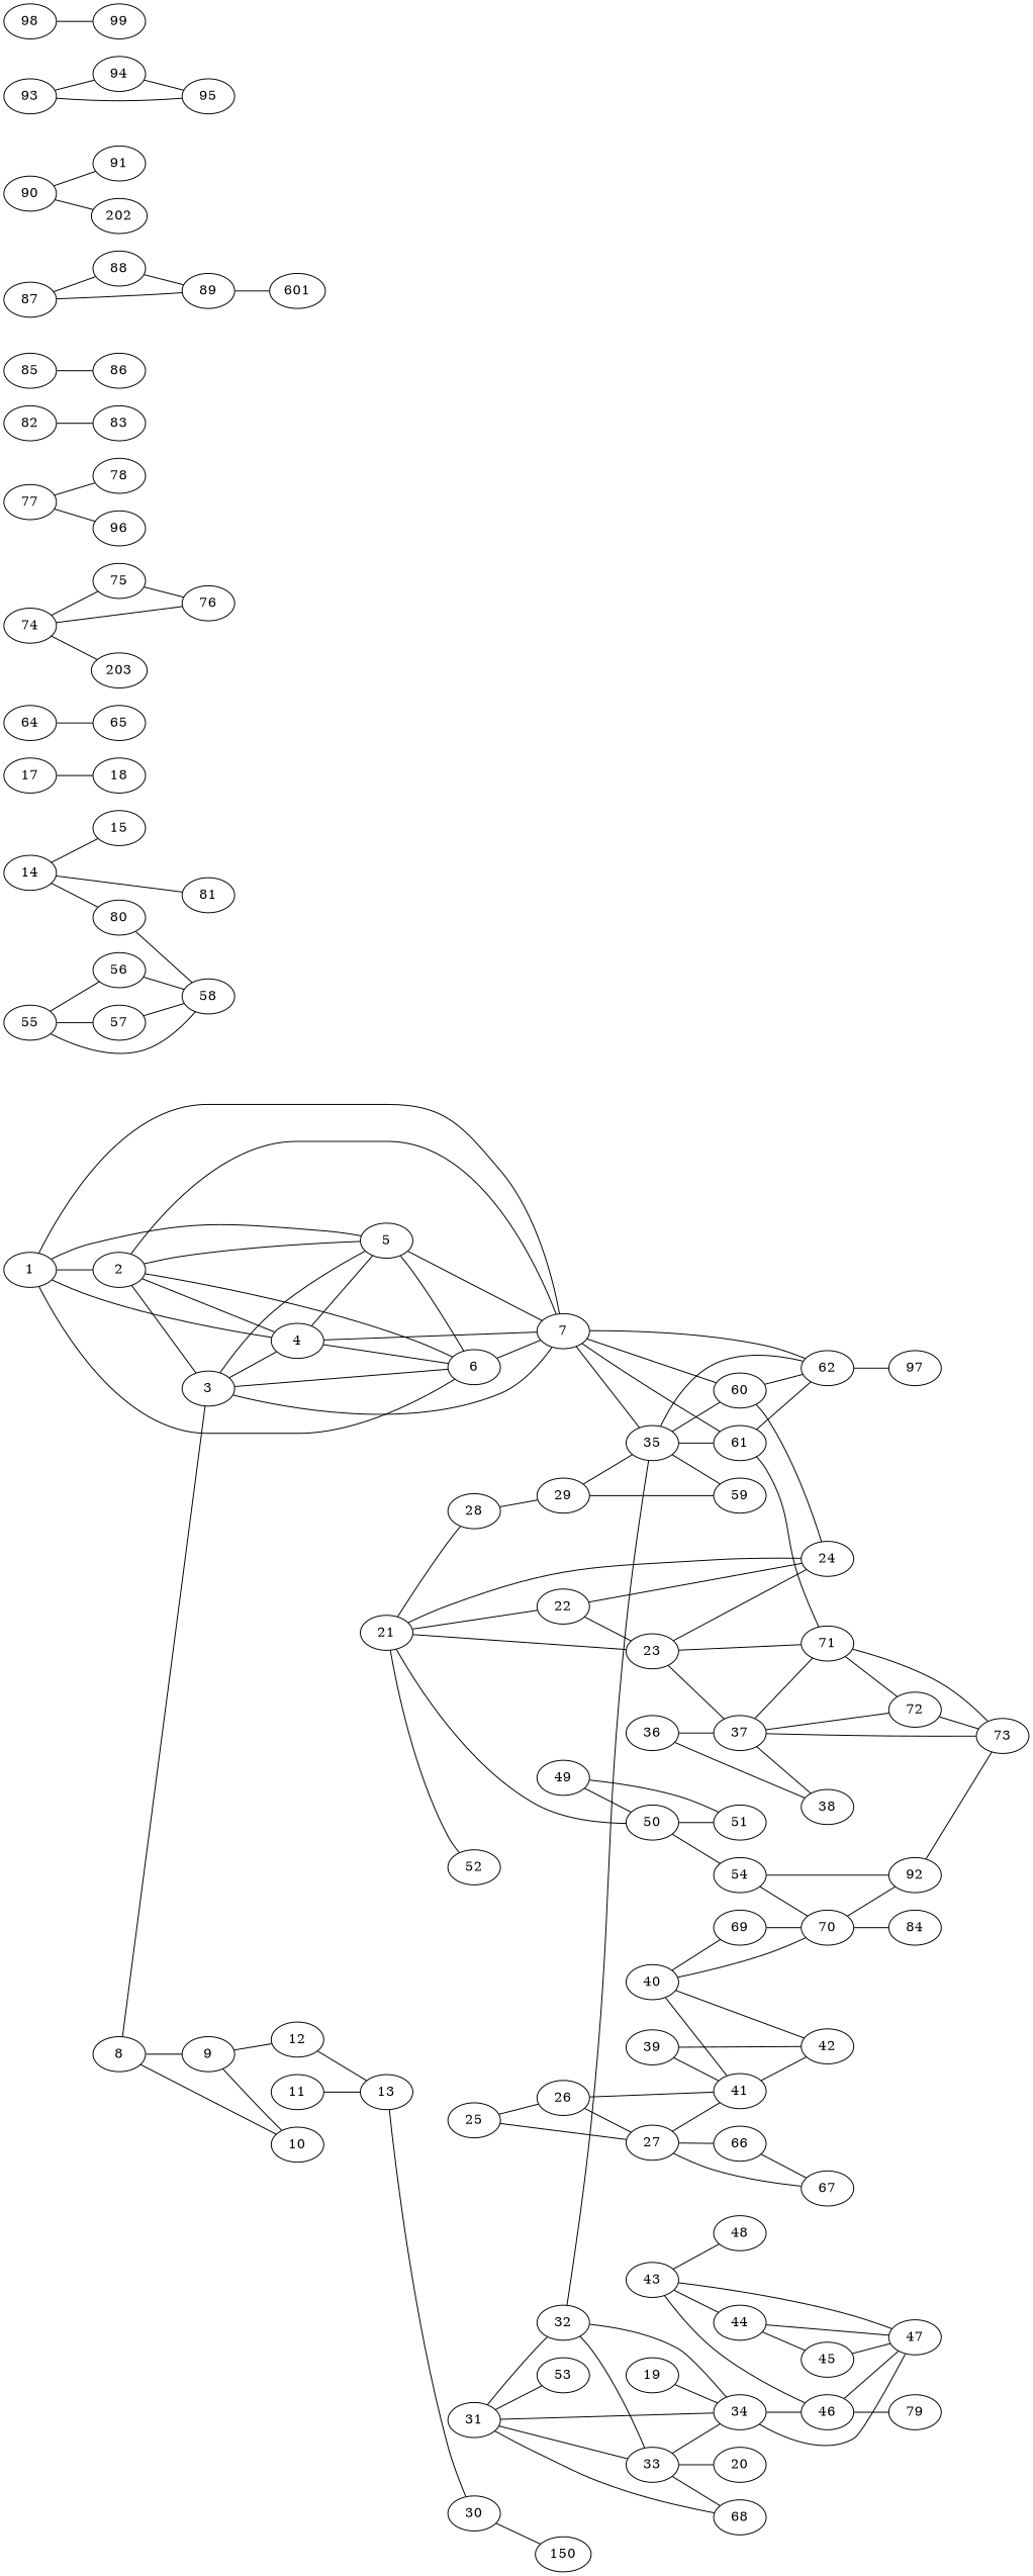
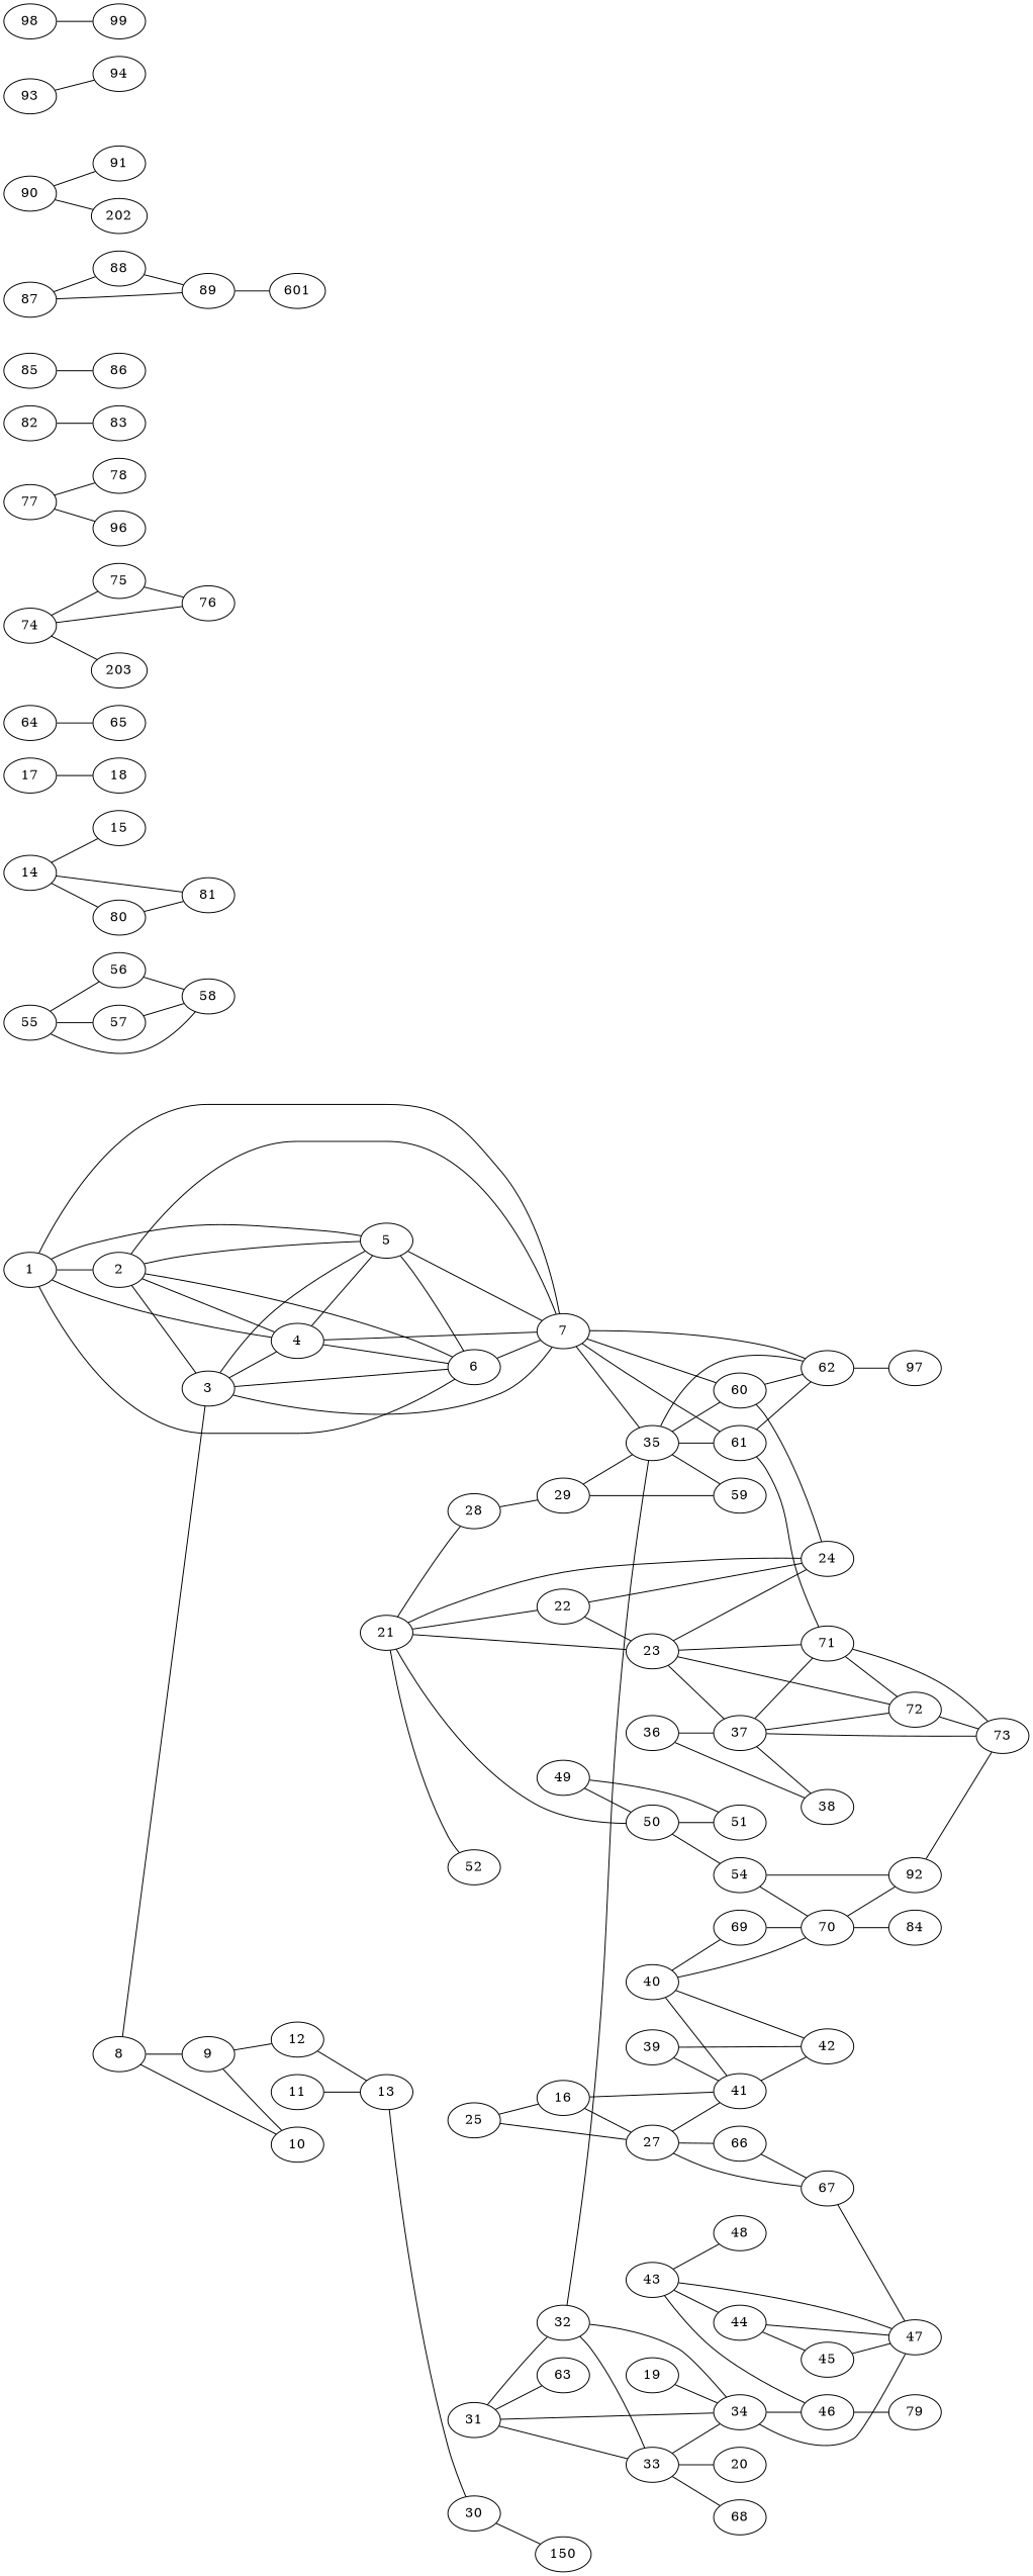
  graph {
    rankdir=LR
    1
    2
    4
    5
    6
    7
    3
    35
    60
    61
    62
    59
    24
    71
    97
    8
    9
    10
    12
    11
    13
    30
    n23 [label=150]
    14
    15
    80
    81
    17
    18
    19
    34
    46
    47
    21
    22
    23
    28
    50
    52
    37
    72
    29
    51
    54
    73
    38
    25
-   26
+   26 [label=16]
    27
    41
    66
    67
    42
    31
    32
    33
-   63 [label=53]
+   63
    68
    20
    79
    36
    39
    40
    69
    70
    92
    84
    43
    44
    48
    45
    49
    55
    56
    57
    58
    64
    65
    74
    75
    76
    n82 [label=203]
    77
    78
    96
    82
    83
    85
    86
    87
    88
    89
    n93 [label=601]
    90
    91
    n96 [label=202]
    93
    94
-   95
    98
    99
    1 -- 2
    1 -- 4
    1 -- 5
    1 -- 6
    1 -- 7
    2 -- 4
    2 -- 5
    2 -- 6
    2 -- 7
    2 -- 3
    4 -- 5
    4 -- 6
    4 -- 7
    5 -- 6
    5 -- 7
    6 -- 7
    7 -- 35
    7 -- 60
    7 -- 61
    7 -- 62
    3 -- 4
    3 -- 5
    3 -- 6
    3 -- 7
    35 -- 60
    35 -- 61
    35 -- 62
    35 -- 59
    60 -- 62
    60 -- 24
    61 -- 62
    61 -- 71
    62 -- 97
    71 -- 72
    71 -- 73
    8 -- 3
    8 -- 9
    8 -- 10
    9 -- 10
    9 -- 12
    12 -- 13
    11 -- 13
    13 -- 30
    30 -- n23
    14 -- 15
    14 -- 80
    14 -- 81
-   80 -- 58
+   80 -- 81
    17 -- 18
    19 -- 34
    34 -- 46
    34 -- 47
-   46 -- 47
+   67 -- 47
    46 -- 79
    21 -- 24
    21 -- 22
    21 -- 23
    21 -- 28
    21 -- 50
    21 -- 52
    22 -- 24
    22 -- 23
    23 -- 24
    23 -- 71
    23 -- 37
+   23 -- 72
    28 -- 29
    50 -- 51
    50 -- 54
    37 -- 71
    37 -- 72
    37 -- 73
    37 -- 38
    72 -- 73
    29 -- 35
    29 -- 59
    54 -- 70
    54 -- 92
    25 -- 26
    25 -- 27
    26 -- 27
    26 -- 41
    27 -- 41
    27 -- 66
    27 -- 67
    41 -- 42
    66 -- 67
    31 -- 34
    31 -- 32
    31 -- 33
    31 -- 63
-   31 -- 68
    32 -- 35
    32 -- 34
    32 -- 33
    33 -- 34
    33 -- 68
    33 -- 20
    36 -- 37
    36 -- 38
    39 -- 41
    39 -- 42
    40 -- 41
    40 -- 42
    40 -- 69
    40 -- 70
    69 -- 70
    70 -- 92
    70 -- 84
    92 -- 73
    43 -- 46
    43 -- 47
    43 -- 44
    43 -- 48
    44 -- 47
    44 -- 45
    45 -- 47
    49 -- 50
    49 -- 51
    55 -- 56
    55 -- 57
    55 -- 58
    56 -- 58
    57 -- 58
    64 -- 65
    74 -- 75
    74 -- 76
    74 -- n82
    75 -- 76
    77 -- 78
    77 -- 96
    82 -- 83
    85 -- 86
    87 -- 88
    87 -- 89
    88 -- 89
    89 -- n93
    90 -- 91
    90 -- n96
    93 -- 94
-   93 -- 95
-   94 -- 95
    98 -- 99
  }
